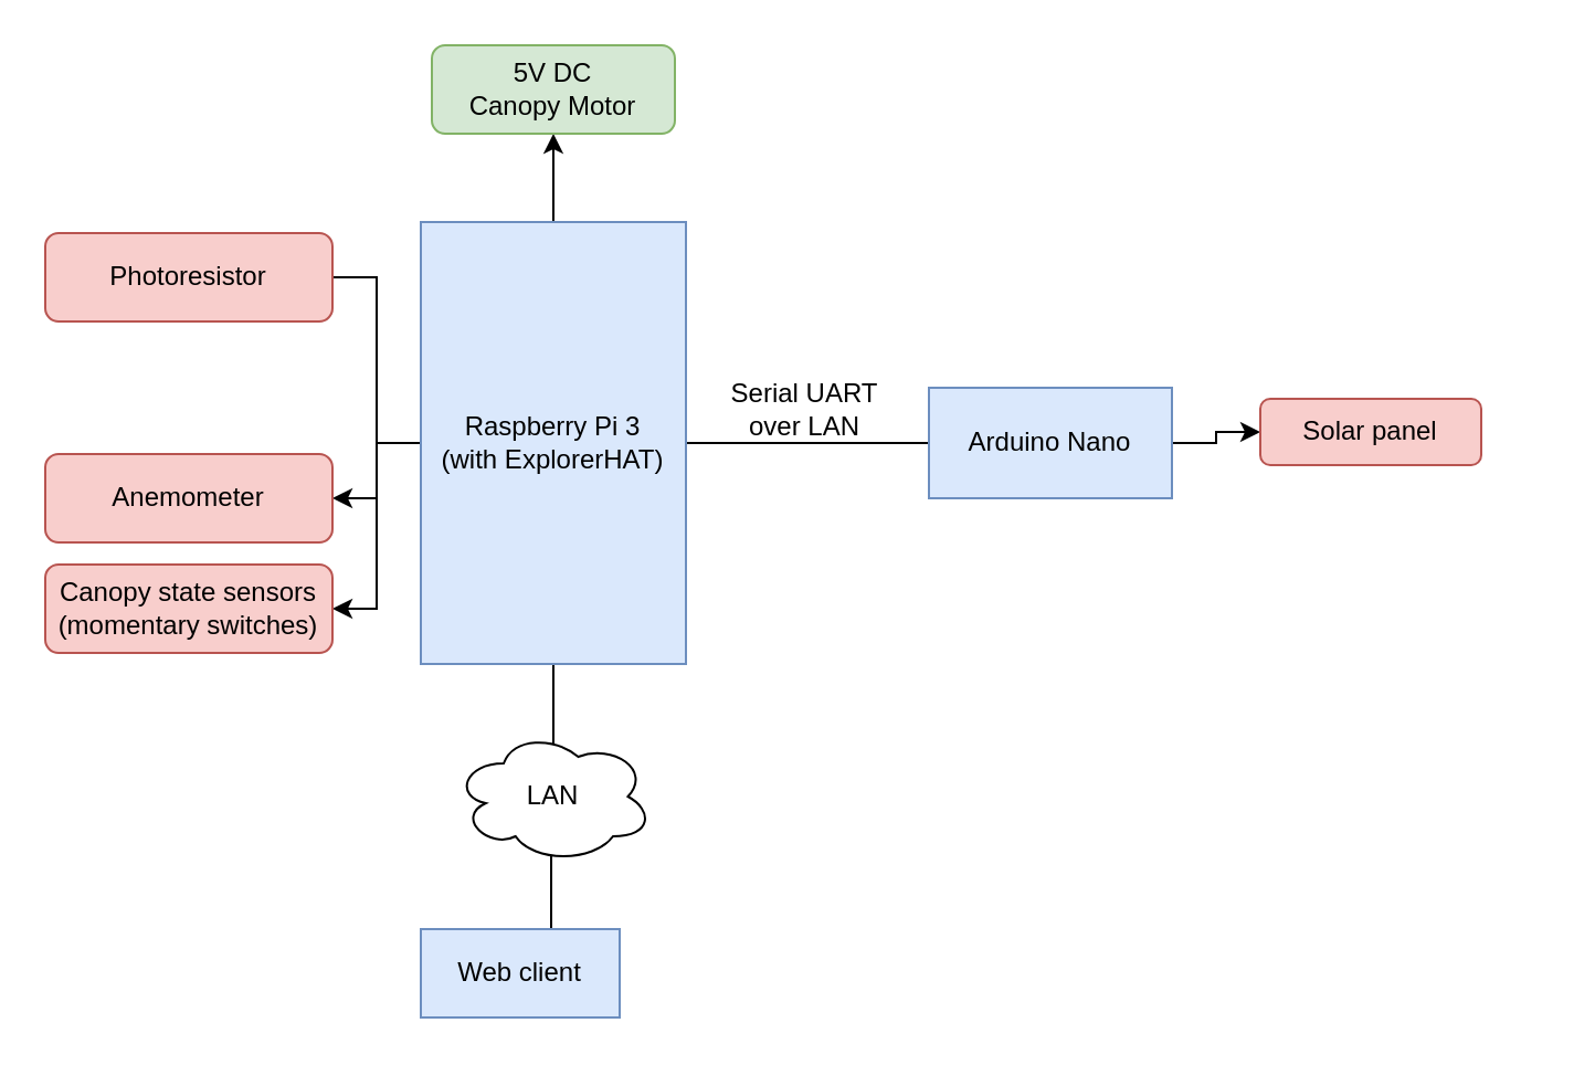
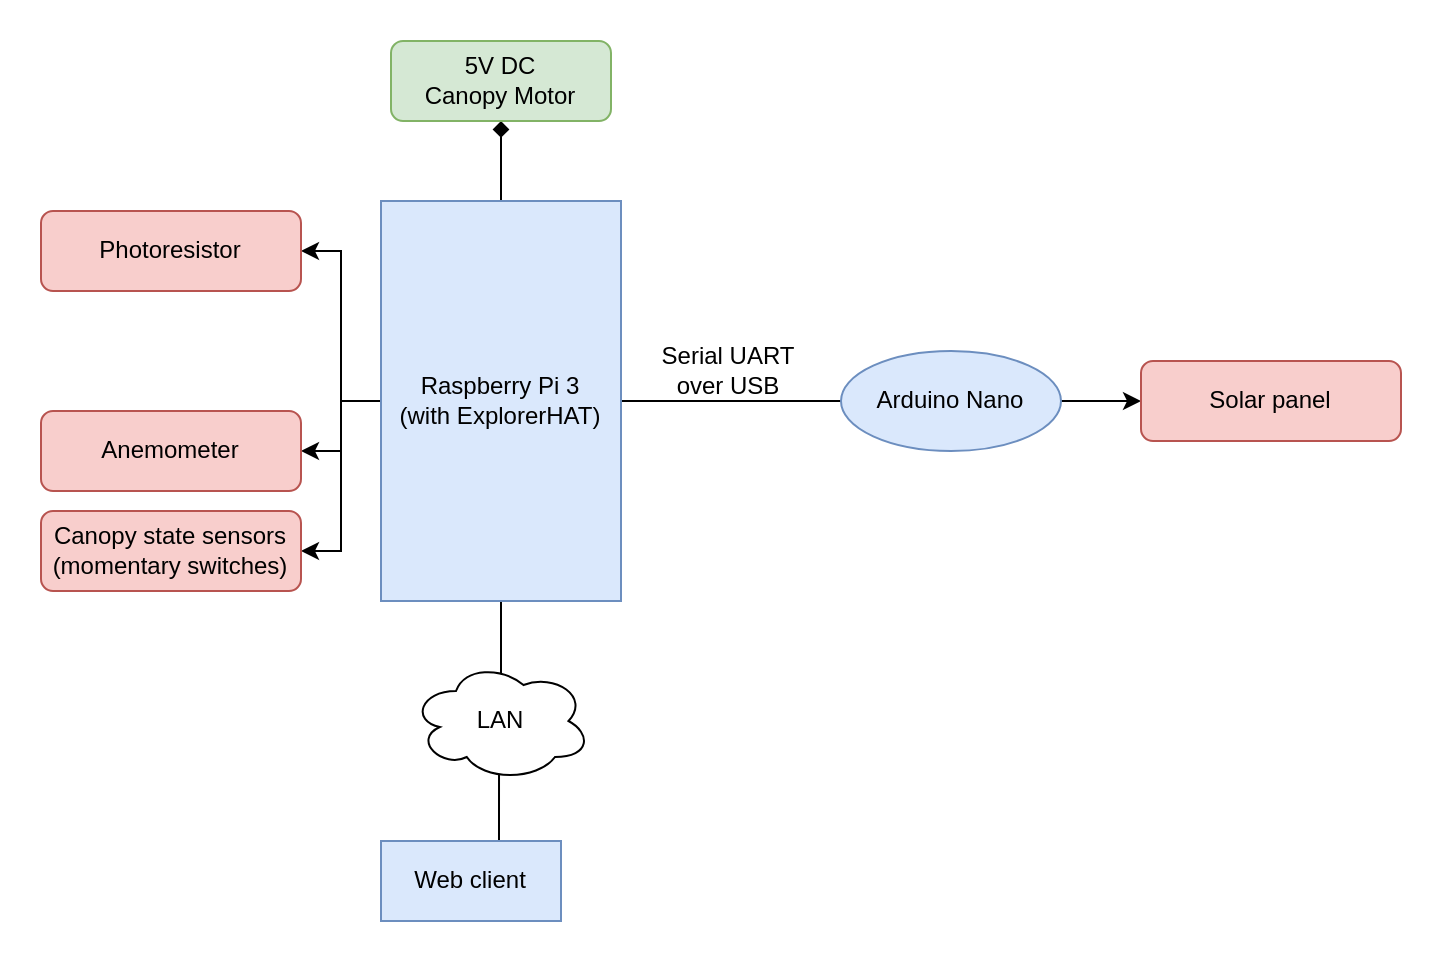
  <mxCell id="0" />
  <mxCell id="1" parent="0" />
- <mxCell id="2" style="edgeStyle=orthogonalEdgeStyle;rounded=0;orthogonalLoop=1;jettySize=auto;html=1;exitX=0;exitY=0.5;exitDx=0;exitDy=0;entryX=1;entryY=0.5;entryDx=0;entryDy=0;endArrow=none;" edge="1" parent="1" source="8" target="10"><mxGeometry relative="1" as="geometry" /></mxCell>
+ <mxCell id="2" style="edgeStyle=orthogonalEdgeStyle;rounded=0;orthogonalLoop=1;jettySize=auto;html=1;exitX=0;exitY=0.5;exitDx=0;exitDy=0;entryX=1;entryY=0.5;entryDx=0;entryDy=0;" edge="1" parent="1" source="8" target="10"><mxGeometry relative="1" as="geometry" /></mxCell>
  <mxCell id="3" style="edgeStyle=orthogonalEdgeStyle;rounded=0;orthogonalLoop=1;jettySize=auto;html=1;exitX=0;exitY=0.5;exitDx=0;exitDy=0;entryX=1;entryY=0.5;entryDx=0;entryDy=0;" edge="1" parent="1" source="8" target="12"><mxGeometry relative="1" as="geometry" /></mxCell>
  <mxCell id="4" style="edgeStyle=orthogonalEdgeStyle;rounded=0;orthogonalLoop=1;jettySize=auto;html=1;exitX=0;exitY=0.5;exitDx=0;exitDy=0;entryX=1;entryY=0.5;entryDx=0;entryDy=0;" edge="1" parent="1" source="8" target="11"><mxGeometry relative="1" as="geometry" /></mxCell>
- <mxCell id="5" style="edgeStyle=orthogonalEdgeStyle;rounded=0;orthogonalLoop=1;jettySize=auto;html=1;exitX=0.5;exitY=0;exitDx=0;exitDy=0;entryX=0.5;entryY=1;entryDx=0;entryDy=0;" edge="1" parent="1" source="8" target="9"><mxGeometry relative="1" as="geometry" /></mxCell>
+ <mxCell id="5" style="edgeStyle=orthogonalEdgeStyle;rounded=0;orthogonalLoop=1;jettySize=auto;html=1;exitX=0.5;exitY=0;exitDx=0;exitDy=0;entryX=0.5;entryY=1;entryDx=0;entryDy=0;endArrow=diamond;" edge="1" parent="1" source="8" target="9"><mxGeometry relative="1" as="geometry" /></mxCell>
  <mxCell id="6" style="edgeStyle=orthogonalEdgeStyle;rounded=0;orthogonalLoop=1;jettySize=auto;html=1;exitX=1;exitY=0.5;exitDx=0;exitDy=0;entryX=0;entryY=0.5;entryDx=0;entryDy=0;endArrow=none;endFill=0;" edge="1" parent="1" source="8" target="14"><mxGeometry relative="1" as="geometry" /></mxCell>
  <mxCell id="7" style="edgeStyle=orthogonalEdgeStyle;rounded=0;orthogonalLoop=1;jettySize=auto;html=1;exitX=0.5;exitY=1;exitDx=0;exitDy=0;entryX=0.5;entryY=0.333;entryDx=0;entryDy=0;entryPerimeter=0;endArrow=none;endFill=0;" edge="1" parent="1" source="8" target="17"><mxGeometry relative="1" as="geometry" /></mxCell>
  <mxCell id="8" value="Raspberry Pi 3&lt;br&gt;(with ExplorerHAT)" style="rounded=0;whiteSpace=wrap;html=1;fillColor=#dae8fc;strokeColor=#6c8ebf;" vertex="1" parent="1"><mxGeometry x="190" y="100" width="120" height="200" as="geometry" /></mxCell>
  <mxCell id="9" value="5V DC&lt;br&gt;Canopy Motor" style="rounded=1;whiteSpace=wrap;html=1;fillColor=#d5e8d4;strokeColor=#82b366;" vertex="1" parent="1"><mxGeometry x="195" y="20" width="110" height="40" as="geometry" /></mxCell>
  <mxCell id="10" value="Photoresistor" style="rounded=1;whiteSpace=wrap;html=1;fillColor=#f8cecc;strokeColor=#b85450;" vertex="1" parent="1"><mxGeometry x="20" y="105" width="130" height="40" as="geometry" /></mxCell>
  <mxCell id="11" value="Canopy state sensors&lt;br&gt;(momentary switches)" style="rounded=1;whiteSpace=wrap;html=1;fillColor=#f8cecc;strokeColor=#b85450;" vertex="1" parent="1"><mxGeometry x="20" y="255" width="130" height="40" as="geometry" /></mxCell>
  <mxCell id="12" value="Anemometer" style="rounded=1;whiteSpace=wrap;html=1;fillColor=#f8cecc;strokeColor=#b85450;" vertex="1" parent="1"><mxGeometry x="20" y="205" width="130" height="40" as="geometry" /></mxCell>
  <mxCell id="13" style="edgeStyle=orthogonalEdgeStyle;rounded=0;orthogonalLoop=1;jettySize=auto;html=1;exitX=1;exitY=0.5;exitDx=0;exitDy=0;entryX=0;entryY=0.5;entryDx=0;entryDy=0;" edge="1" parent="1" source="14" target="15"><mxGeometry relative="1" as="geometry" /></mxCell>
- <mxCell id="14" value="Arduino Nano" style="rounded=0;whiteSpace=wrap;html=1;fillColor=#dae8fc;strokeColor=#6c8ebf;" vertex="1" parent="1"><mxGeometry x="420" y="175" width="110" height="50" as="geometry" /></mxCell>
- <mxCell id="15" value="Solar panel" style="rounded=1;whiteSpace=wrap;html=1;fillColor=#f8cecc;strokeColor=#b85450;" vertex="1" parent="1"><mxGeometry x="570" y="180" width="100" height="30" as="geometry" /></mxCell>
- <mxCell id="16" value="Serial UART over LAN" style="text;html=1;strokeColor=none;fillColor=none;align=center;verticalAlign=middle;whiteSpace=wrap;rounded=0;" vertex="1" parent="1"><mxGeometry x="328.5" y="175" width="70" height="20" as="geometry" /></mxCell>
+ <mxCell id="14" value="Arduino Nano" style="ellipse;whiteSpace=wrap;html=1;fillColor=#dae8fc;strokeColor=#6c8ebf;" vertex="1" parent="1"><mxGeometry x="420" y="175" width="110" height="50" as="geometry" /></mxCell>
+ <mxCell id="15" value="Solar panel" style="rounded=1;whiteSpace=wrap;html=1;fillColor=#f8cecc;strokeColor=#b85450;" vertex="1" parent="1"><mxGeometry x="570" y="180" width="130" height="40" as="geometry" /></mxCell>
+ <mxCell id="16" value="Serial UART over USB" style="text;html=1;strokeColor=none;fillColor=none;align=center;verticalAlign=middle;whiteSpace=wrap;rounded=0;" vertex="1" parent="1"><mxGeometry x="328.5" y="175" width="70" height="20" as="geometry" /></mxCell>
  <mxCell id="17" value="LAN" style="ellipse;shape=cloud;whiteSpace=wrap;html=1;" vertex="1" parent="1"><mxGeometry x="205" y="330" width="90" height="60" as="geometry" /></mxCell>
  <mxCell id="18" style="edgeStyle=orthogonalEdgeStyle;rounded=0;orthogonalLoop=1;jettySize=auto;html=1;exitX=0.5;exitY=0;exitDx=0;exitDy=0;entryX=0.489;entryY=0.95;entryDx=0;entryDy=0;entryPerimeter=0;endArrow=none;endFill=0;" edge="1" parent="1" source="19" target="17"><mxGeometry relative="1" as="geometry" /></mxCell>
  <mxCell id="19" value="Web client" style="rounded=0;whiteSpace=wrap;html=1;fillColor=#dae8fc;strokeColor=#6c8ebf;" vertex="1" parent="1"><mxGeometry x="190" y="420" width="90" height="40" as="geometry" /></mxCell>
